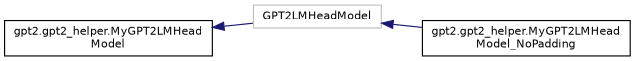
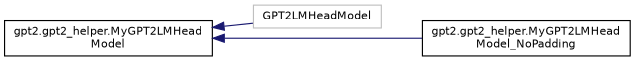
  digraph {
    rankdir=LR
    node [color=black fillcolor=white fontname=Helvetica fontsize=10 shape=record style=filled]
    edge [color=midnightblue dir=back fontname=Helvetica fontsize=10 labelfontname=Helvetica labelfontsize=10 style=solid]
    n1 [color=grey75 height=0.2 label=GPT2LMHeadModel width=0.4]
    n2 [height=0.2 label="gpt2.gpt2_helper.MyGPT2LMHead\lModel_NoPadding" width=0.4]
    n3 [height=0.2 label="gpt2.gpt2_helper.MyGPT2LMHead\lModel" width=0.4]
-   n1 -> n2
+   n3 -> n2
    n3 -> n1
  }
